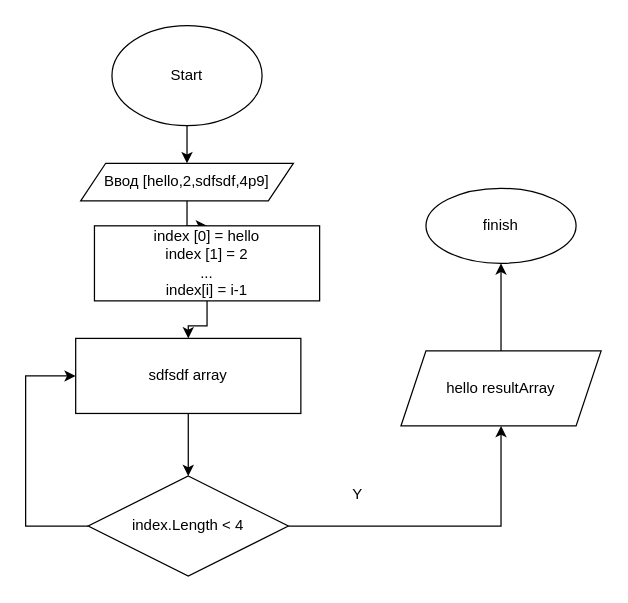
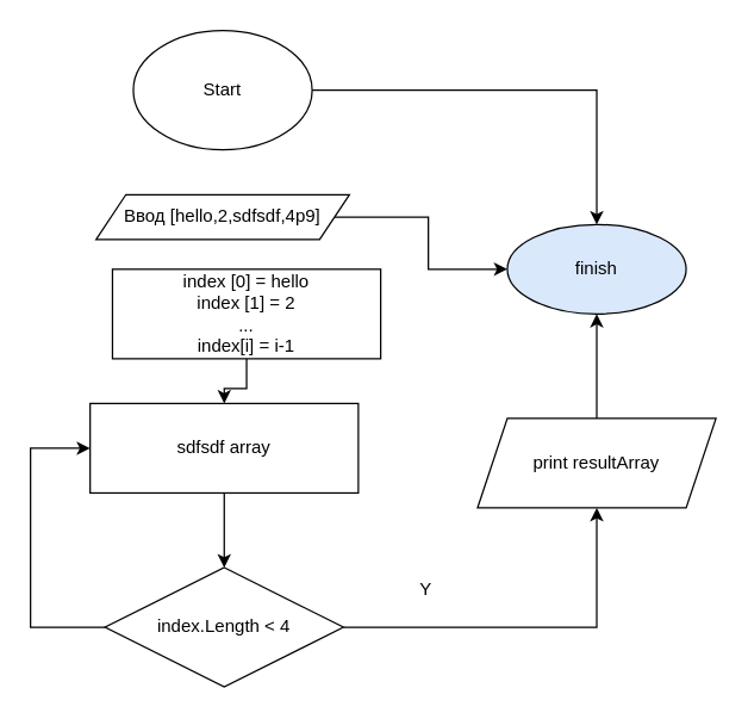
  <mxCell id="0" />
  <mxCell id="1" parent="0" />
- <mxCell id="2" value="" style="edgeStyle=orthogonalEdgeStyle;rounded=0;orthogonalLoop=1;jettySize=auto;html=1;entryX=0.5;entryY=0;entryDx=0;entryDy=0;" parent="1" source="3" target="5" edge="1"><mxGeometry relative="1" as="geometry"><mxPoint x="150" y="170" as="targetPoint" /></mxGeometry></mxCell>
+ <mxCell id="2" value="" style="edgeStyle=orthogonalEdgeStyle;rounded=0;orthogonalLoop=1;jettySize=auto;html=1;" parent="1" source="3" target="10" edge="1"><mxGeometry relative="1" as="geometry"><mxPoint x="150" y="170" as="targetPoint" /></mxGeometry></mxCell>
  <mxCell id="3" value="Start" style="ellipse;whiteSpace=wrap;html=1;" parent="1" vertex="1"><mxGeometry x="89" width="120" height="80" as="geometry" y="20" /></mxCell>
- <mxCell id="4" value="" style="edgeStyle=orthogonalEdgeStyle;rounded=0;orthogonalLoop=1;jettySize=auto;html=1;" parent="1" source="5" target="12" edge="1"><mxGeometry relative="1" as="geometry" /></mxCell>
+ <mxCell id="4" value="" style="edgeStyle=orthogonalEdgeStyle;rounded=0;orthogonalLoop=1;jettySize=auto;html=1;" parent="1" source="5" target="10" edge="1"><mxGeometry relative="1" as="geometry" /></mxCell>
  <mxCell id="5" value="Ввод [hello,2,sdfsdf,4p9]" style="shape=parallelogram;perimeter=parallelogramPerimeter;whiteSpace=wrap;html=1;fixedSize=1;" parent="1" vertex="1"><mxGeometry x="64" y="130" width="170" height="30" as="geometry" /></mxCell>
  <mxCell id="6" value="" style="edgeStyle=orthogonalEdgeStyle;rounded=0;orthogonalLoop=1;jettySize=auto;html=1;" parent="1" source="8" target="14" edge="1"><mxGeometry relative="1" as="geometry" /></mxCell>
  <mxCell id="7" style="edgeStyle=orthogonalEdgeStyle;rounded=0;orthogonalLoop=1;jettySize=auto;html=1;entryX=0;entryY=0.5;entryDx=0;entryDy=0;" edge="1" parent="1" source="8" target="16"><mxGeometry relative="1" as="geometry"><mxPoint x="-70" y="300" as="targetPoint" /><Array as="points"><mxPoint x="20" y="420" /><mxPoint x="20" y="300" /></Array></mxGeometry></mxCell>
  <mxCell id="8" value="index.Length &amp;lt; 4" style="rhombus;whiteSpace=wrap;html=1;" parent="1" vertex="1"><mxGeometry x="70" y="380" width="160" height="80" as="geometry" /></mxCell>
  <mxCell id="9" value="Y" style="text;html=1;align=center;verticalAlign=middle;resizable=0;points=[];autosize=1;strokeColor=none;fillColor=none;" parent="1" vertex="1"><mxGeometry x="270" y="380" width="30" height="30" as="geometry" /></mxCell>
- <mxCell id="10" value="finish" style="ellipse;whiteSpace=wrap;html=1;" parent="1" vertex="1"><mxGeometry x="340" y="150" width="120" height="60" as="geometry" /></mxCell>
+ <mxCell id="10" value="finish" style="ellipse;whiteSpace=wrap;html=1;fillColor=#dae8fc;" parent="1" vertex="1"><mxGeometry x="340" y="150" width="120" height="60" as="geometry" /></mxCell>
  <mxCell id="11" value="" style="edgeStyle=orthogonalEdgeStyle;rounded=0;orthogonalLoop=1;jettySize=auto;html=1;" edge="1" parent="1" source="12" target="16"><mxGeometry relative="1" as="geometry" /></mxCell>
  <mxCell id="12" value="index [0] = hello&lt;br&gt;index [1] = 2&lt;br&gt;...&lt;br&gt;index[i] = i-1" style="whiteSpace=wrap;html=1;" parent="1" vertex="1"><mxGeometry x="75" y="180" width="180" height="60" as="geometry" /></mxCell>
  <mxCell id="13" value="" style="edgeStyle=orthogonalEdgeStyle;rounded=0;orthogonalLoop=1;jettySize=auto;html=1;" parent="1" source="14" target="10" edge="1"><mxGeometry relative="1" as="geometry" /></mxCell>
- <mxCell id="14" value="hello resultArray" style="shape=parallelogram;perimeter=parallelogramPerimeter;whiteSpace=wrap;html=1;fixedSize=1;" parent="1" vertex="1"><mxGeometry x="320" y="280" width="160" height="60" as="geometry" /></mxCell>
+ <mxCell id="14" value="print resultArray" style="shape=parallelogram;perimeter=parallelogramPerimeter;whiteSpace=wrap;html=1;fixedSize=1;" parent="1" vertex="1"><mxGeometry x="320" y="280" width="160" height="60" as="geometry" /></mxCell>
  <mxCell id="15" value="" style="edgeStyle=orthogonalEdgeStyle;rounded=0;orthogonalLoop=1;jettySize=auto;html=1;" edge="1" parent="1" source="16" target="8"><mxGeometry relative="1" as="geometry"><Array as="points"><mxPoint x="150" y="360" /><mxPoint x="150" y="360" /></Array></mxGeometry></mxCell>
  <mxCell id="16" value="sdfsdf array" style="rounded=0;whiteSpace=wrap;html=1;" vertex="1" parent="1"><mxGeometry x="60" y="270" width="180" height="60" as="geometry" /></mxCell>
